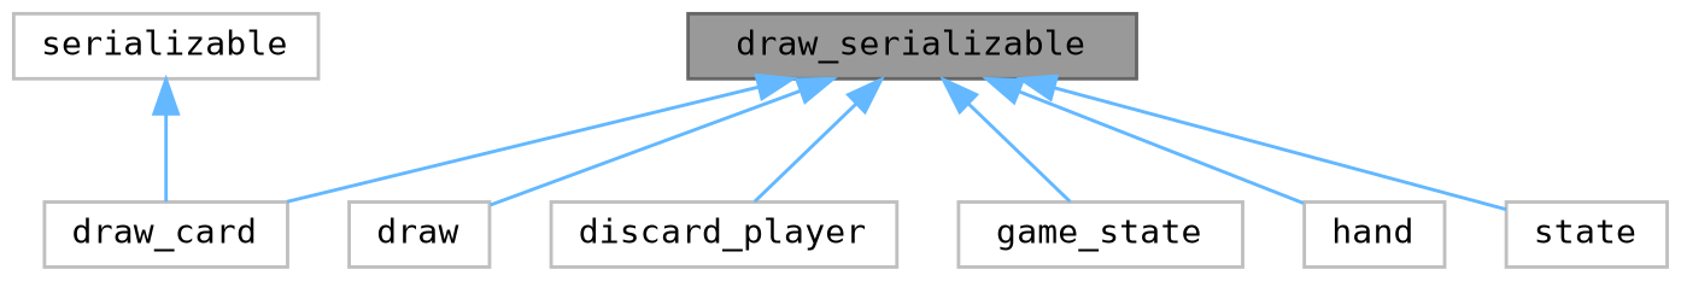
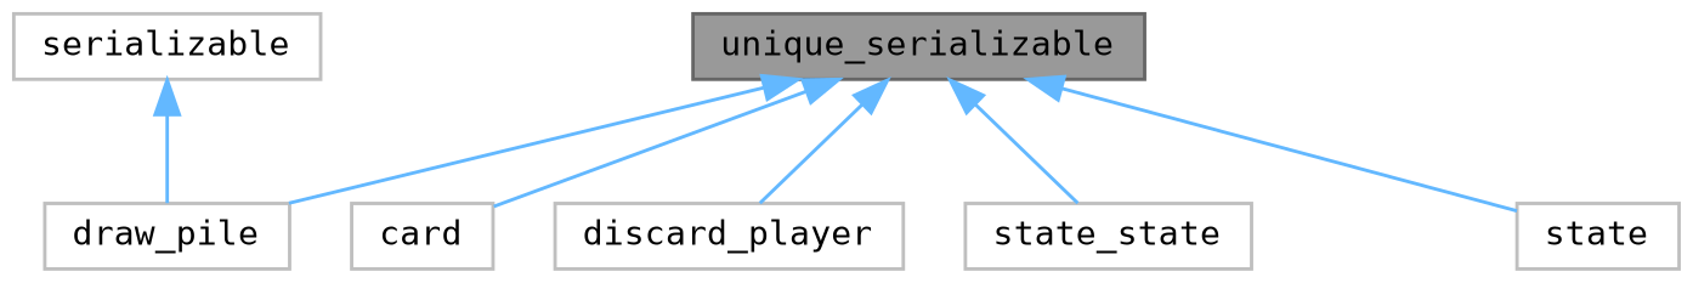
  digraph {
    fontname="DejaVu Sans Mono"
    node [color=grey75 fillcolor=white fontname="DejaVu Sans Mono" fontsize=10 shape=box style=filled]
    edge [color=steelblue1 dir=back fontname="DejaVu Sans Mono" fontsize=10 labelfontname=Helvetica labelfontsize=10 style=solid]
-   n1 [color=gray40 fillcolor=grey60 fontcolor=black height=0.2 label=draw_serializable width=0.4]
-   n2 [height=0.2 label=draw width=0.4]
+   n1 [color=gray40 fillcolor=grey60 fontcolor=black height=0.2 label=unique_serializable width=0.4]
+   n2 [height=0.2 label=card width=0.4]
    n3 [height=0.2 label=discard_player width=0.4]
-   n4 [height=0.2 label=draw_card width=0.4]
-   n5 [height=0.2 label=game_state width=0.4]
-   n6 [height=0.2 label=hand width=0.4]
+   n4 [height=0.2 label=draw_pile width=0.4]
+   n5 [height=0.2 label=state_state width=0.4]
    n7 [height=0.2 label=state width=0.4]
    n8 [height=0.2 label=serializable width=0.4]
    n1 -> n2
    n1 -> n3
    n1 -> n4
    n1 -> n5
-   n1 -> n6
    n1 -> n7
    n8 -> n4
  }
